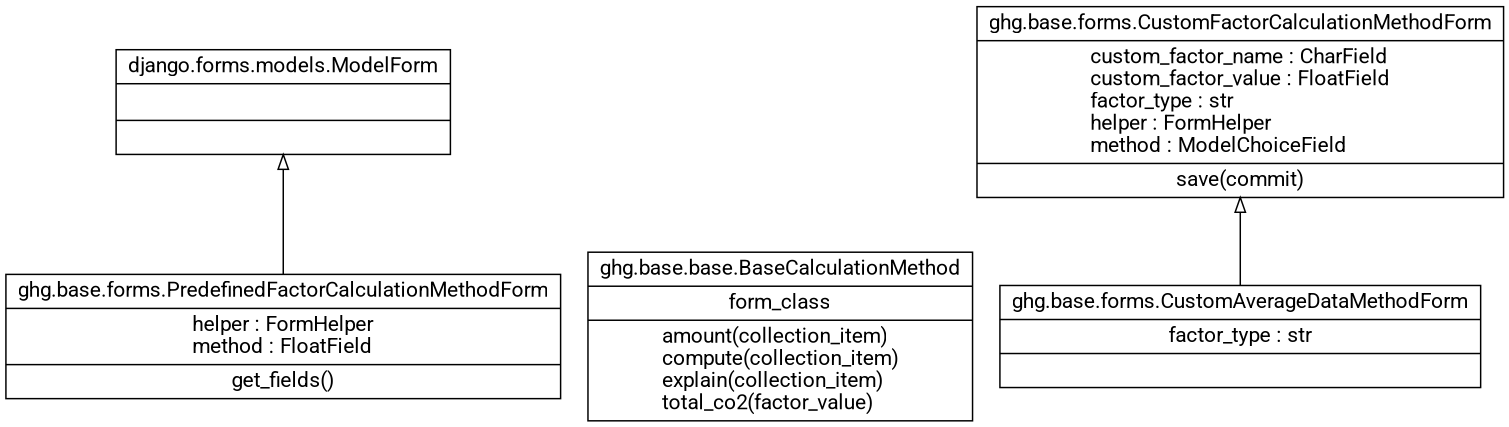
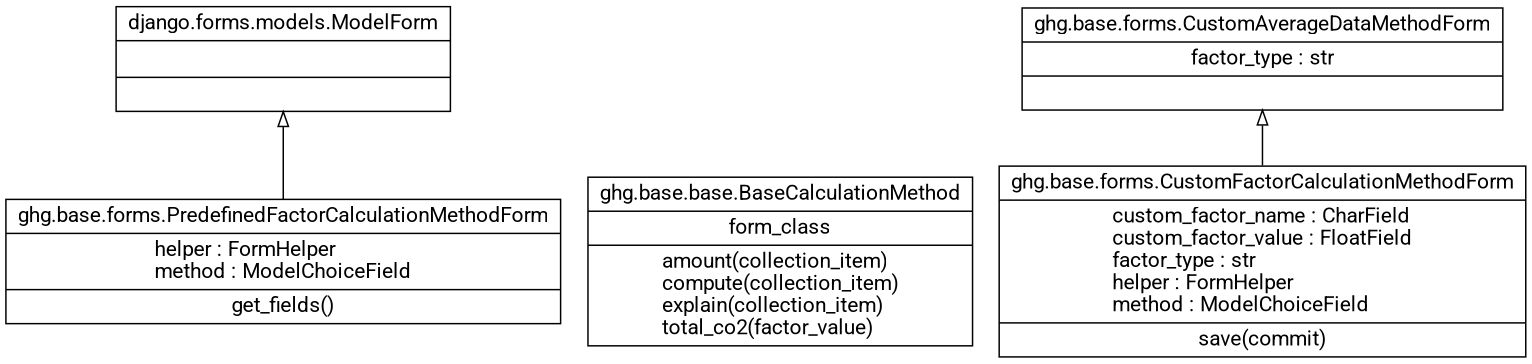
  digraph {
    fontname=Roboto
    rankdir=BT
    node [color=black fontcolor=black fontname=Roboto shape=record style=solid]
    edge [arrowhead=empty arrowtail=none fontname=Roboto]
    n1 [label=<{django.forms.models.ModelForm|<br ALIGN="LEFT"/>|}>]
    n2 [label=<{ghg.base.base.BaseCalculationMethod|form_class<br ALIGN="LEFT"/>|amount(collection_item)<br ALIGN="LEFT"/>compute(collection_item)<br ALIGN="LEFT"/>explain(collection_item)<br ALIGN="LEFT"/>total_co2(factor_value)<br ALIGN="LEFT"/>}>]
    n3 [label=<{ghg.base.forms.CustomAverageDataMethodForm|factor_type : str<br ALIGN="LEFT"/>|}>]
    n4 [label=<{ghg.base.forms.CustomFactorCalculationMethodForm|custom_factor_name : CharField<br ALIGN="LEFT"/>custom_factor_value : FloatField<br ALIGN="LEFT"/>factor_type : str<br ALIGN="LEFT"/>helper : FormHelper<br ALIGN="LEFT"/>method : ModelChoiceField<br ALIGN="LEFT"/>|save(commit)<br ALIGN="LEFT"/>}>]
-   n5 [label=<{ghg.base.forms.PredefinedFactorCalculationMethodForm|helper : FormHelper<br ALIGN="LEFT"/>method : FloatField<br ALIGN="LEFT"/>|get_fields()<br ALIGN="LEFT"/>}>]
-   n3 -> n4
+   n5 [label=<{ghg.base.forms.PredefinedFactorCalculationMethodForm|helper : FormHelper<br ALIGN="LEFT"/>method : ModelChoiceField<br ALIGN="LEFT"/>|get_fields()<br ALIGN="LEFT"/>}>]
+   n4 -> n3
    n5 -> n1
  }
